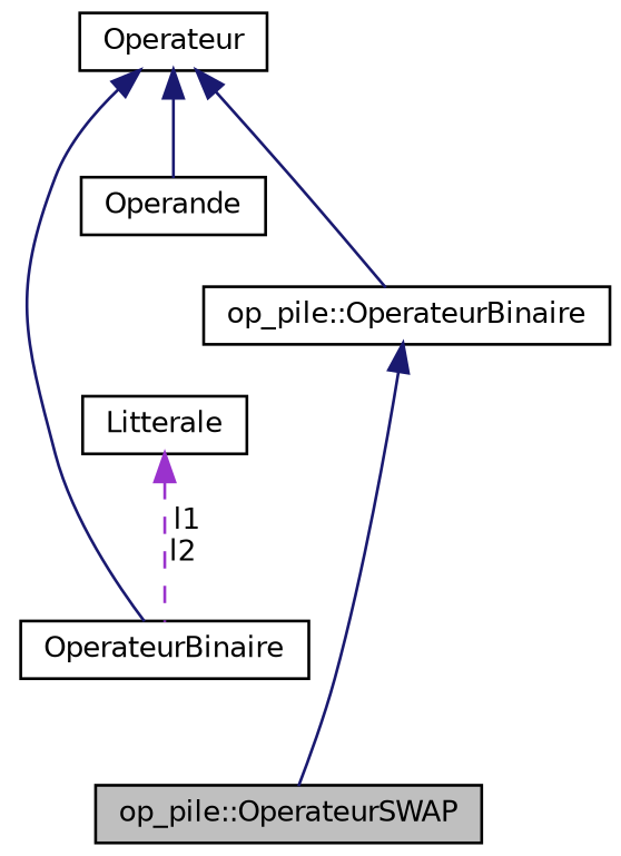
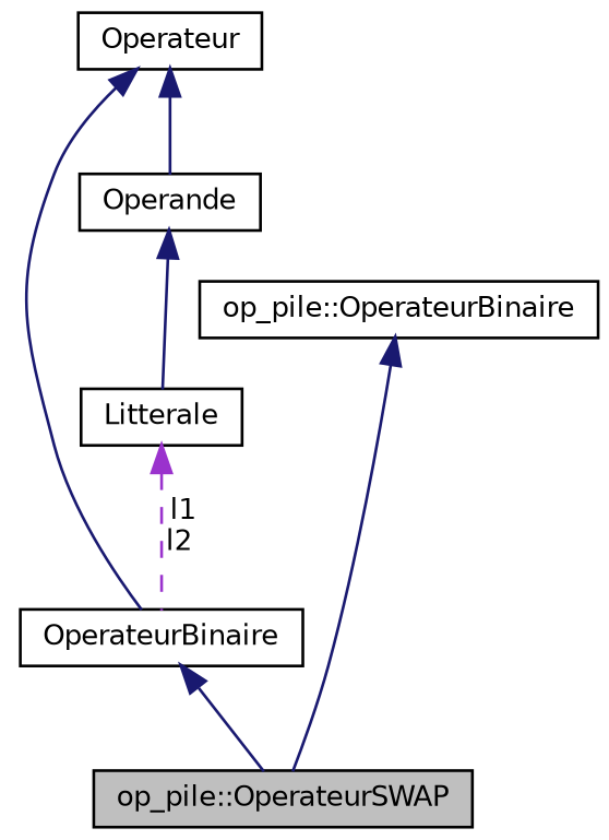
  digraph {
    fontname="DejaVu Sans"
    node [color=black fillcolor=white fontname="DejaVu Sans" fontsize=10 shape=record style=filled]
    edge [color=midnightblue dir=back fontname="DejaVu Sans" fontsize=10 labelfontname=Helvetica labelfontsize=10 style=solid]
    n1 [fillcolor=grey75 fontcolor=black height=0.2 label="op_pile::OperateurSWAP" width=0.4]
    n2 [height=0.2 label=OperateurBinaire width=0.4]
    n3 [height=0.2 label=Operateur width=0.4]
    n4 [height=0.2 label="op_pile::OperateurBinaire" width=0.4]
    n5 [height=0.2 label=Operande width=0.4]
    n6 [height=0.2 label=Litterale width=0.4]
+   n2 -> n1
    n3 -> n2
-   n3 -> n4
    n3 -> n5
    n4 -> n1
+   n5 -> n6
    n6 -> n2 [color=darkorchid3 label=" l1\nl2" style=dashed]
  }
